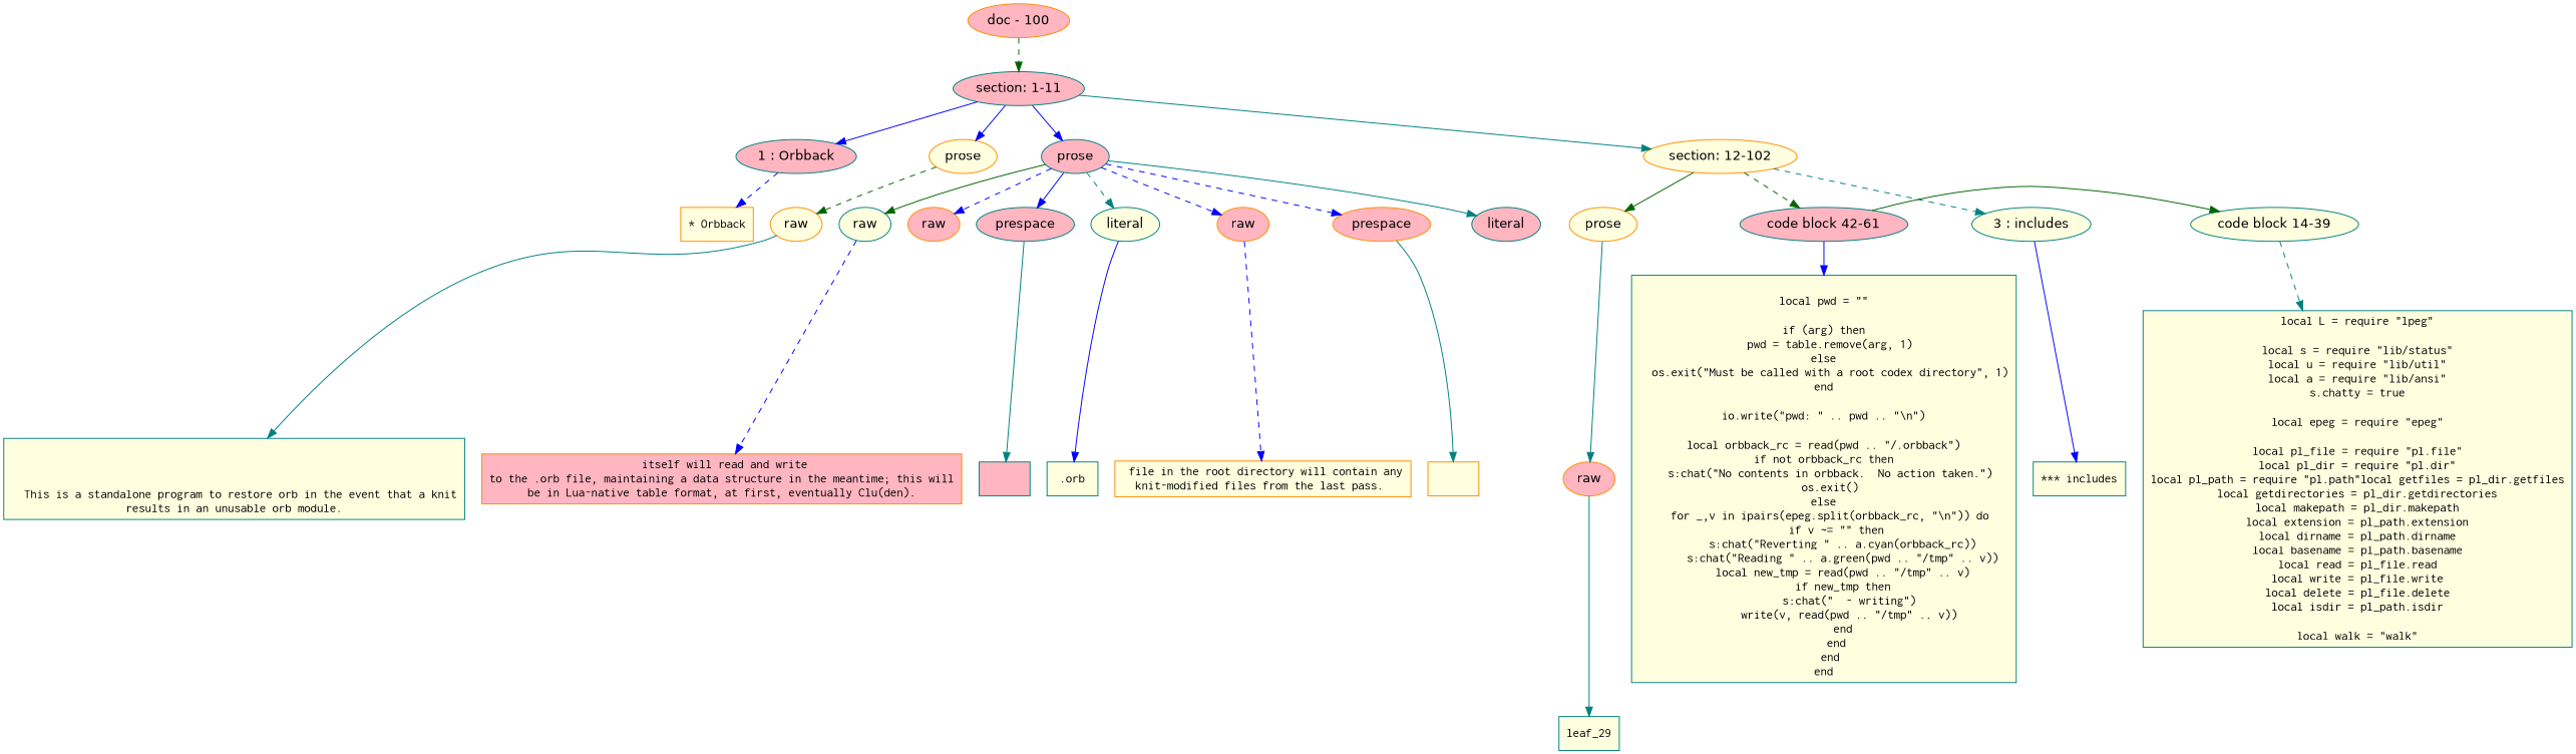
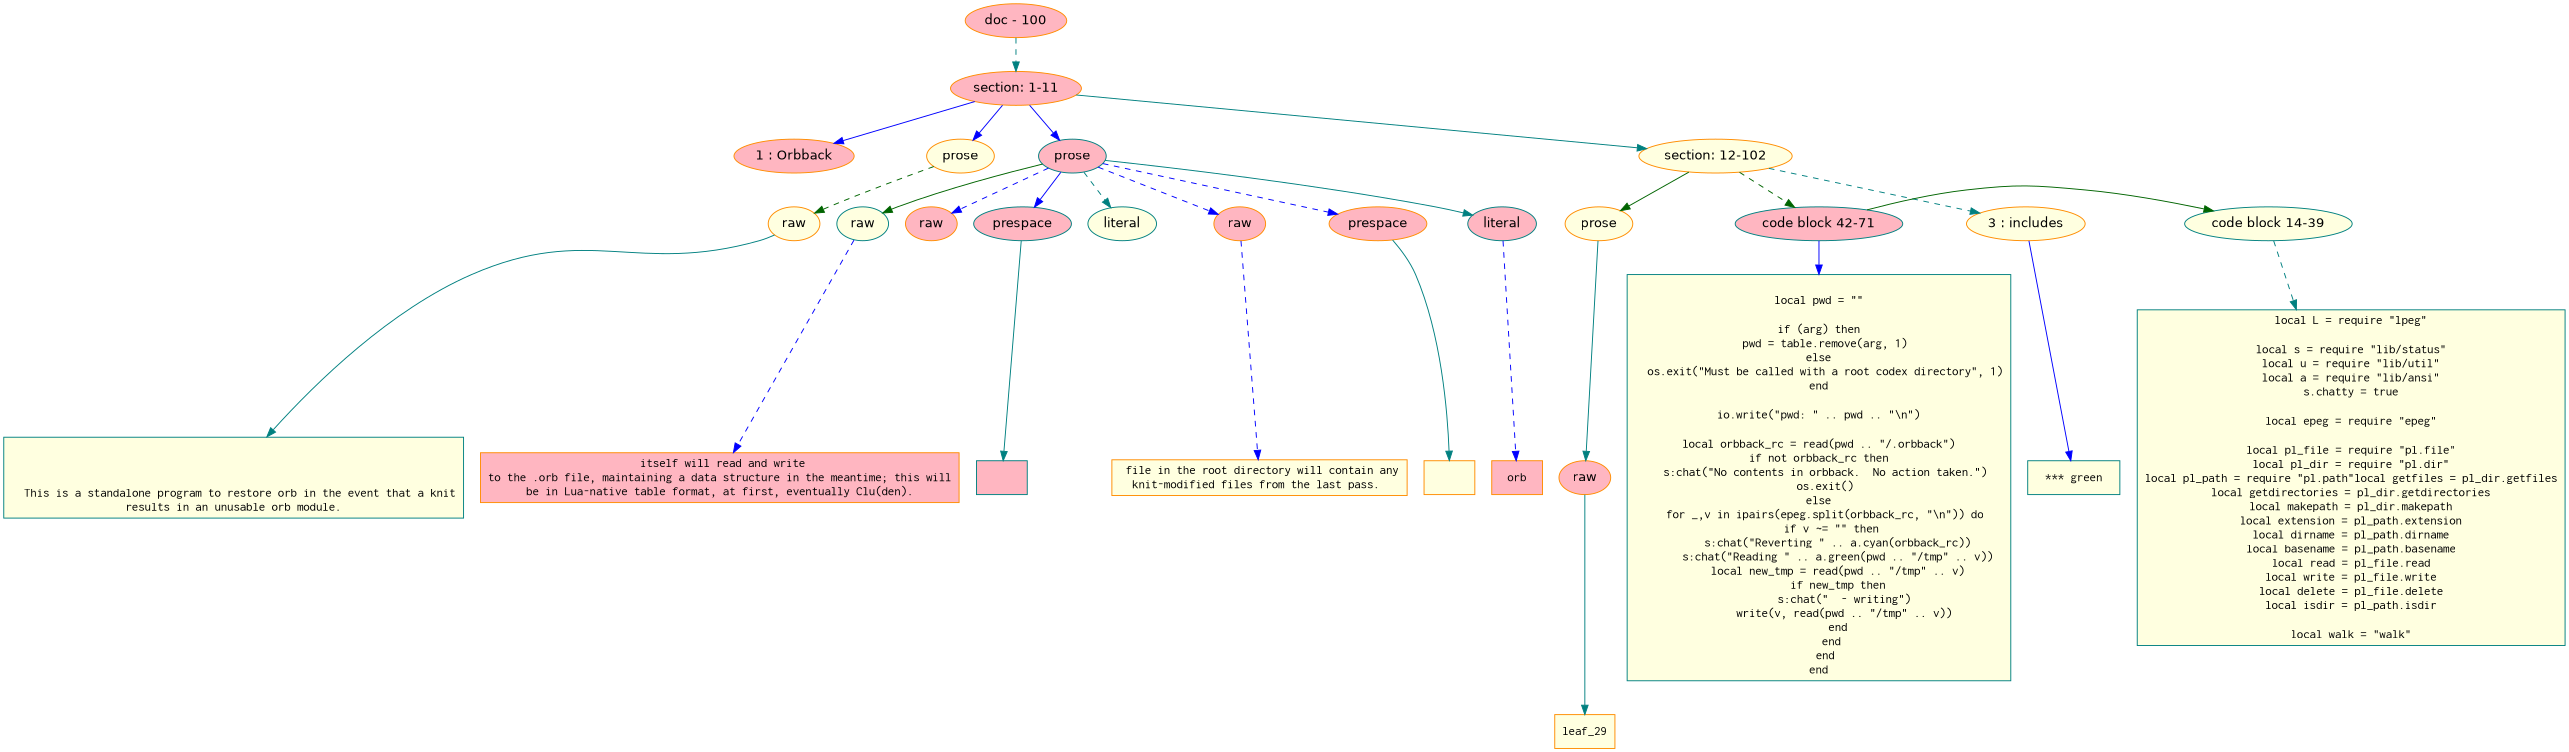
  digraph {
    node [color=darkorange fillcolor=lightyellow fontname=Helvetica style=filled]
    edge [color=blue style=solid]
-   n1 [color=teal fillcolor=lightpink label="section: 1-11"]
-   n2 [color=teal fillcolor=lightpink label="1 : Orbback"]
+   n1 [fillcolor=lightpink label="section: 1-11"]
+   n2 [fillcolor=lightpink label="1 : Orbback"]
    n3 [label=prose]
    n4 [color=teal fillcolor=lightpink label=prose]
    n5 [label="section: 12-102"]
    n6 [label=raw]
    n7 [fillcolor=lightpink label=raw]
    n8 [color=teal fillcolor=lightpink label=prespace]
    n9 [color=teal label=literal]
    n10 [fillcolor=lightpink label=raw]
    n11 [fillcolor=lightpink label=prespace]
    n12 [color=teal fillcolor=lightpink label=literal]
    n13 [color=teal label=raw]
-   n14 [color=teal label="3 : includes"]
+   n14 [label="3 : includes"]
    n15 [label=prose]
    n16 [color=teal label="code block 14-39"]
-   n17 [color=teal fillcolor=lightpink label="code block 42-61"]
+   n17 [color=teal fillcolor=lightpink label="code block 42-71"]
    n18 [fillcolor=lightpink label=raw]
-   n19 [fontname=Inconsolata label="* Orbback" shape=rectangle]
    n20 [color=teal fontname=Inconsolata label="\n\n\n  This is a standalone program to restore orb in the event that a knit\nresults in an unusable orb module.\n" shape=rectangle]
    n21 [color=teal fillcolor=lightpink fontname=Inconsolata label=" " shape=rectangle]
-   n22 [color=teal fontname=Inconsolata label=".orb" shape=rectangle]
    n23 [fontname=Inconsolata label=" file in the root directory will contain any\nknit-modified files from the last pass. " shape=rectangle]
    n24 [fontname=Inconsolata label=" " shape=rectangle]
+   n25 [fillcolor=lightpink fontname=Inconsolata label=orb shape=rectangle]
    n26 [fillcolor=lightpink fontname=Inconsolata label=" itself will read and write\nto the .orb file, maintaining a data structure in the meantime; this will\nbe in Lua-native table format, at first, eventually Clu(den).\n" shape=rectangle]
-   n27 [color=teal fontname=Inconsolata label="*** includes" shape=rectangle]
+   n27 [color=teal fontname=Inconsolata label="*** green" shape=rectangle]
    n28 [color=teal fontname=Inconsolata label="local L = require \"lpeg\"\n\nlocal s = require \"lib/status\"\nlocal u = require \"lib/util\"\nlocal a = require \"lib/ansi\"\ns.chatty = true\n\nlocal epeg = require \"epeg\"\n\nlocal pl_file = require \"pl.file\"\nlocal pl_dir = require \"pl.dir\"\nlocal pl_path = require \"pl.path\"local getfiles = pl_dir.getfiles\nlocal getdirectories = pl_dir.getdirectories\nlocal makepath = pl_dir.makepath\nlocal extension = pl_path.extension\nlocal dirname = pl_path.dirname\nlocal basename = pl_path.basename\nlocal read = pl_file.read\nlocal write = pl_file.write\nlocal delete = pl_file.delete\nlocal isdir = pl_path.isdir\n\nlocal walk = \"walk\"" shape=rectangle]
    n29 [color=teal fontname=Inconsolata label="\nlocal pwd = \"\"\n\nif (arg) then\n  pwd = table.remove(arg, 1)\nelse\n  os.exit(\"Must be called with a root codex directory\", 1)\nend\n\nio.write(\"pwd: \" .. pwd .. \"\\n\")\n\nlocal orbback_rc = read(pwd .. \"/.orbback\")\nif not orbback_rc then\n  s:chat(\"No contents in orbback.  No action taken.\")\n  os.exit()\nelse\n  for _,v in ipairs(epeg.split(orbback_rc, \"\\n\")) do\n    if v ~= \"\" then\n      s:chat(\"Reverting \" .. a.cyan(orbback_rc))\n      s:chat(\"Reading \" .. a.green(pwd .. \"/tmp\" .. v))\n      local new_tmp = read(pwd .. \"/tmp\" .. v)\n      if new_tmp then\n        s:chat(\"  - writing\")\n        write(v, read(pwd .. \"/tmp\" .. v))\n      end\n    end\n  end\nend" shape=rectangle]
-   leaf_29 [color=teal fontname=Inconsolata shape=rectangle]
+   leaf_29 [fontname=Inconsolata shape=rectangle]
    n31 [fillcolor=lightpink label="doc - 100"]
    subgraph sub_1 {
      rank=same
      n1
    }
    subgraph sub_2 {
      rank=same
      n2
      n3
      n4
      n5
    }
    subgraph sub_3 {
      rank=same
      n6
    }
    subgraph sub_4 {
      rank=same
      n7
      n8
      n9
      n10
      n11
      n12
      n13
    }
    subgraph sub_5 {
      rank=same
      n14
      n15
      n16
      n17
    }
    subgraph sub_6 {
      rank=same
      n18
    }
    n1 -> n2
    n1 -> n3
    n1 -> n4
    n1 -> n5 [color=teal]
-   n2 -> n19 [style=dashed]
    n3 -> n6 [color=darkgreen style=dashed]
    n4 -> n7 [style=dashed]
    n4 -> n8
    n4 -> n9 [color=teal style=dashed]
    n4 -> n10 [style=dashed]
    n4 -> n11 [style=dashed]
    n4 -> n12 [color=teal]
    n4 -> n13 [color=darkgreen]
    n5 -> n14 [color=teal style=dashed]
    n5 -> n15 [color=darkgreen]
    n5 -> n17 [color=darkgreen style=dashed]
    n6 -> n20 [color=teal]
    n8 -> n21 [color=teal]
-   n9 -> n22
    n10 -> n23 [style=dashed]
    n11 -> n24 [color=teal]
+   n12 -> n25 [style=dashed]
    n13 -> n26 [style=dashed]
    n14 -> n27
    n15 -> n18 [color=teal]
    n16 -> n28 [color=teal style=dashed]
    n17 -> n16 [color=darkgreen]
    n17 -> n29
    n18 -> leaf_29 [color=teal]
-   n31 -> n1 [color=darkgreen style=dashed]
+   n31 -> n1 [color=teal style=dashed]
  }
